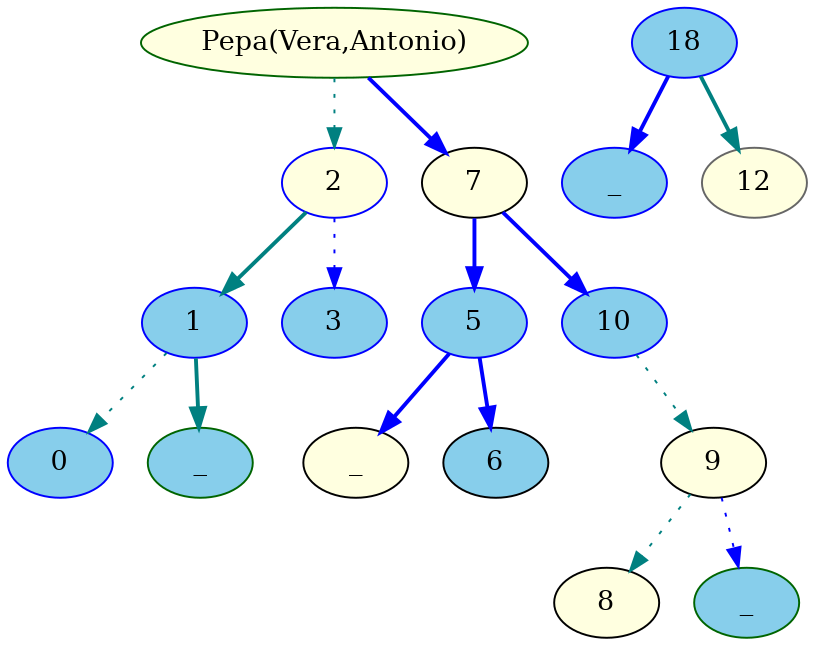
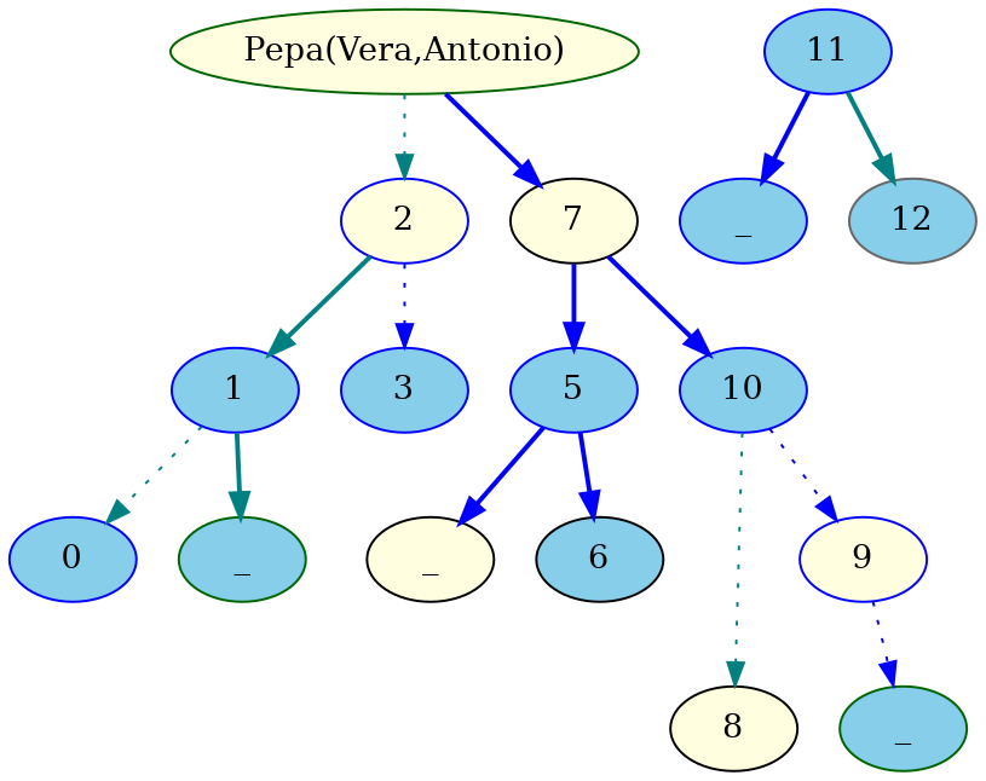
  strict digraph {
    fontname="DejaVu Serif"
    node [color=blue fillcolor=skyblue fontname="DejaVu Serif" style=filled]
    edge [color=blue fontname="DejaVu Serif" style=bold]
    n1 [color=darkgreen fillcolor=lightyellow label="Pepa(Vera,Antonio)"]
    n2 [fillcolor=lightyellow label=2]
    n3 [color=black fillcolor=lightyellow label=7]
    n4 [label=1]
    n5 [label=3]
    n6 [label=5]
    n7 [label=10]
    n8 [label=0]
    n9 [color=darkgreen label=_]
    n10 [color=black fillcolor=lightyellow label=_]
    n11 [color=black label=6]
-   n12 [color=black fillcolor=lightyellow label=9]
+   n12 [fillcolor=lightyellow label=9]
    n13 [color=black fillcolor=lightyellow label=8]
    n14 [color=darkgreen label=_]
-   n15 [label=18]
+   n15 [label=11]
    n16 [label=_]
-   n17 [color=gray40 fillcolor=lightyellow label=12]
+   n17 [color=gray40 label=12]
    n1 -> n2 [color=teal style=dotted]
    n1 -> n3
    n2 -> n4 [color=teal]
    n2 -> n5 [style=dotted]
    n3 -> n6
    n3 -> n7
    n4 -> n8 [color=teal style=dotted]
    n4 -> n9 [color=teal]
    n6 -> n10
    n6 -> n11
-   n7 -> n12 [color=teal style=dotted]
-   n12 -> n13 [color=teal style=dotted]
+   n7 -> n12 [style=dotted]
+   n7 -> n13 [color=teal style=dotted]
    n12 -> n14 [style=dotted]
    n15 -> n16
    n15 -> n17 [color=teal]
  }
